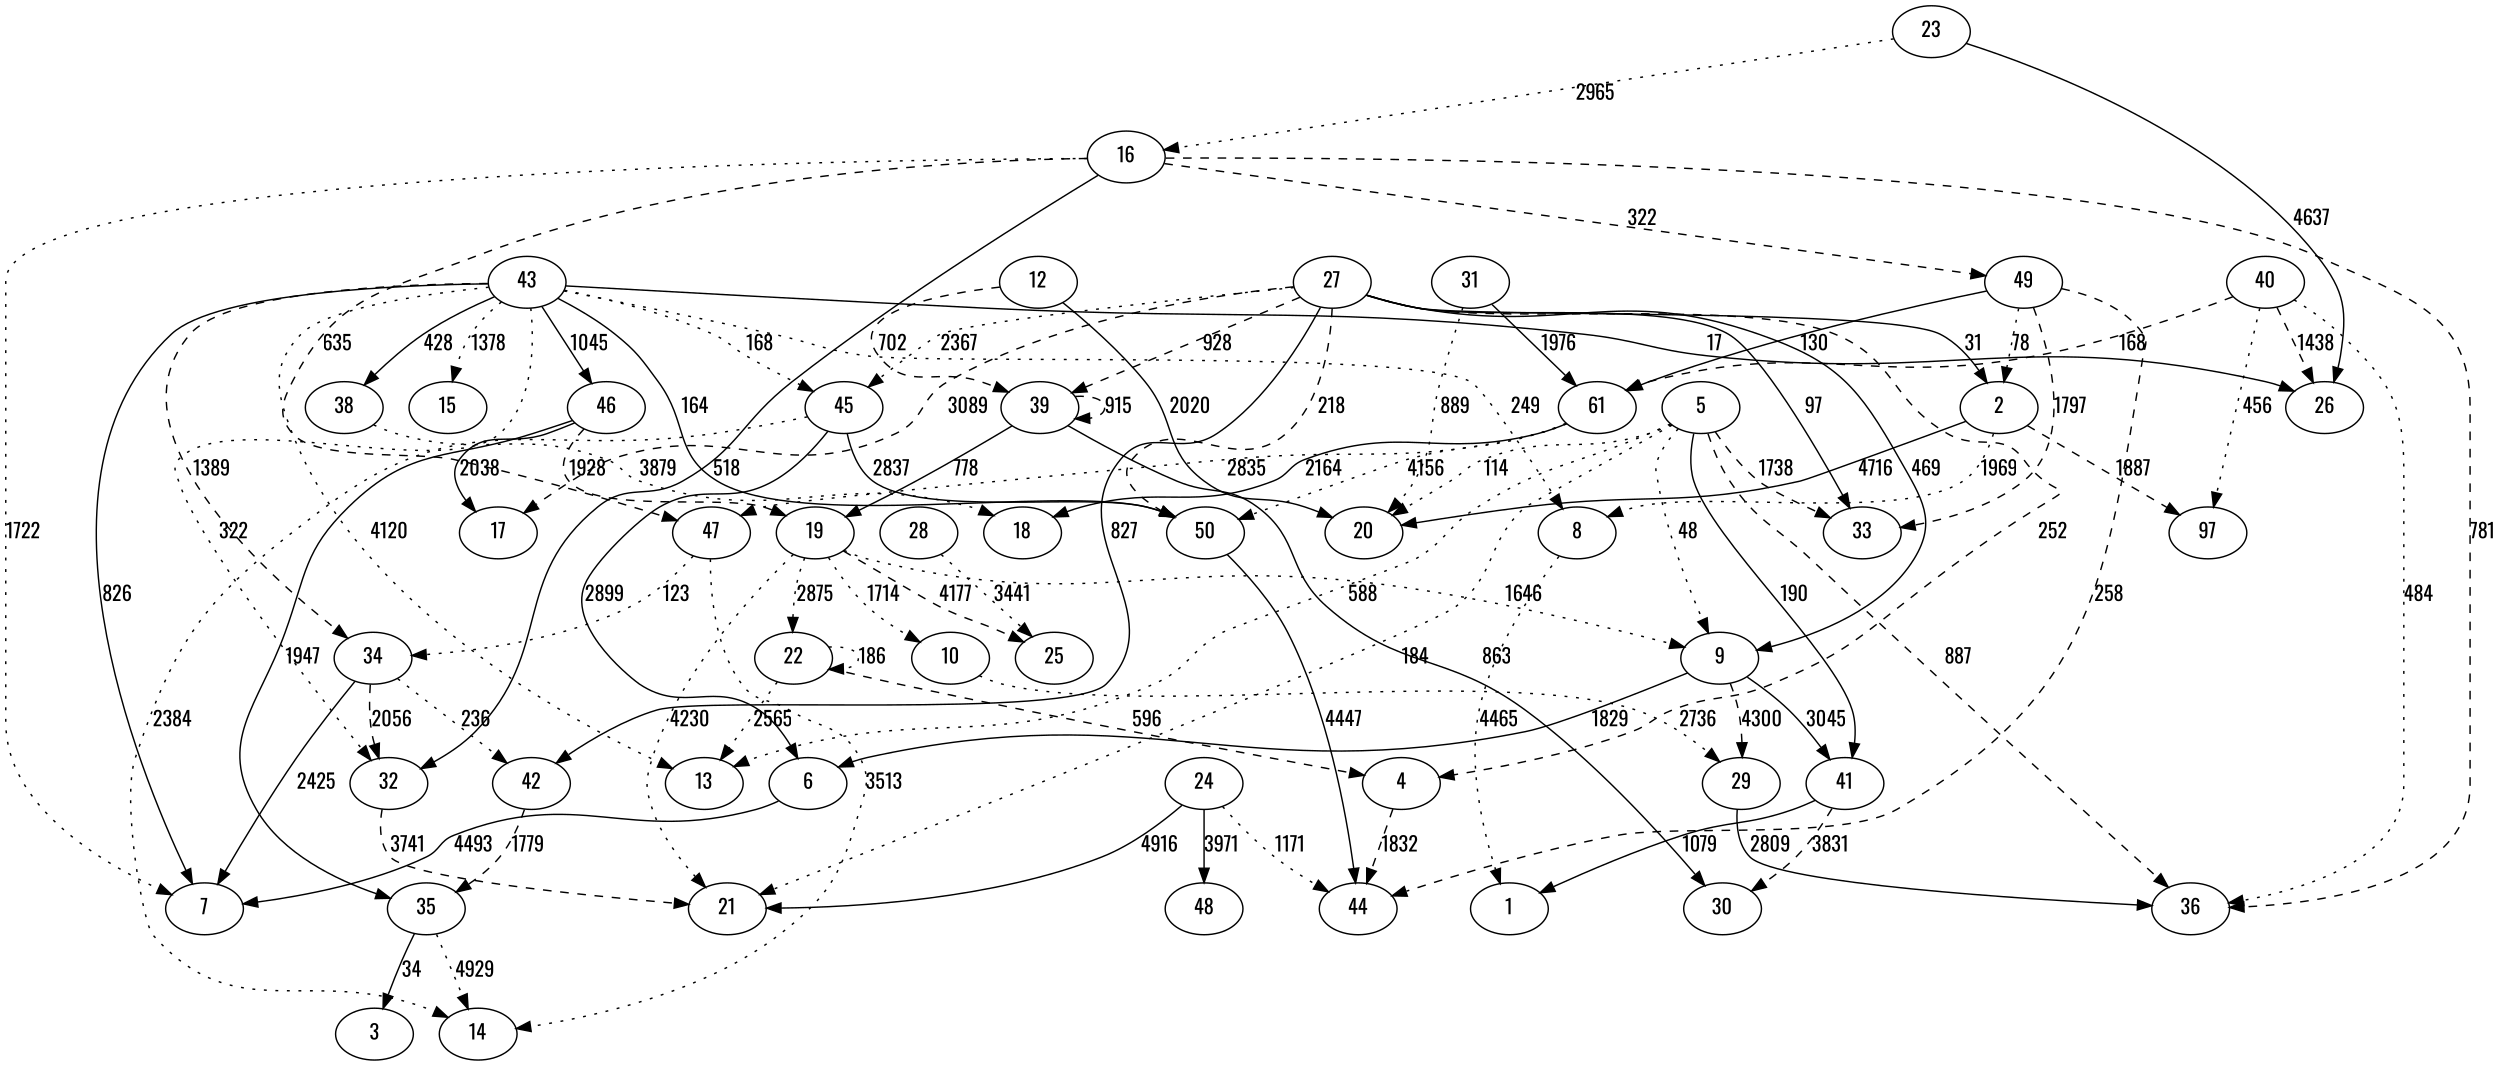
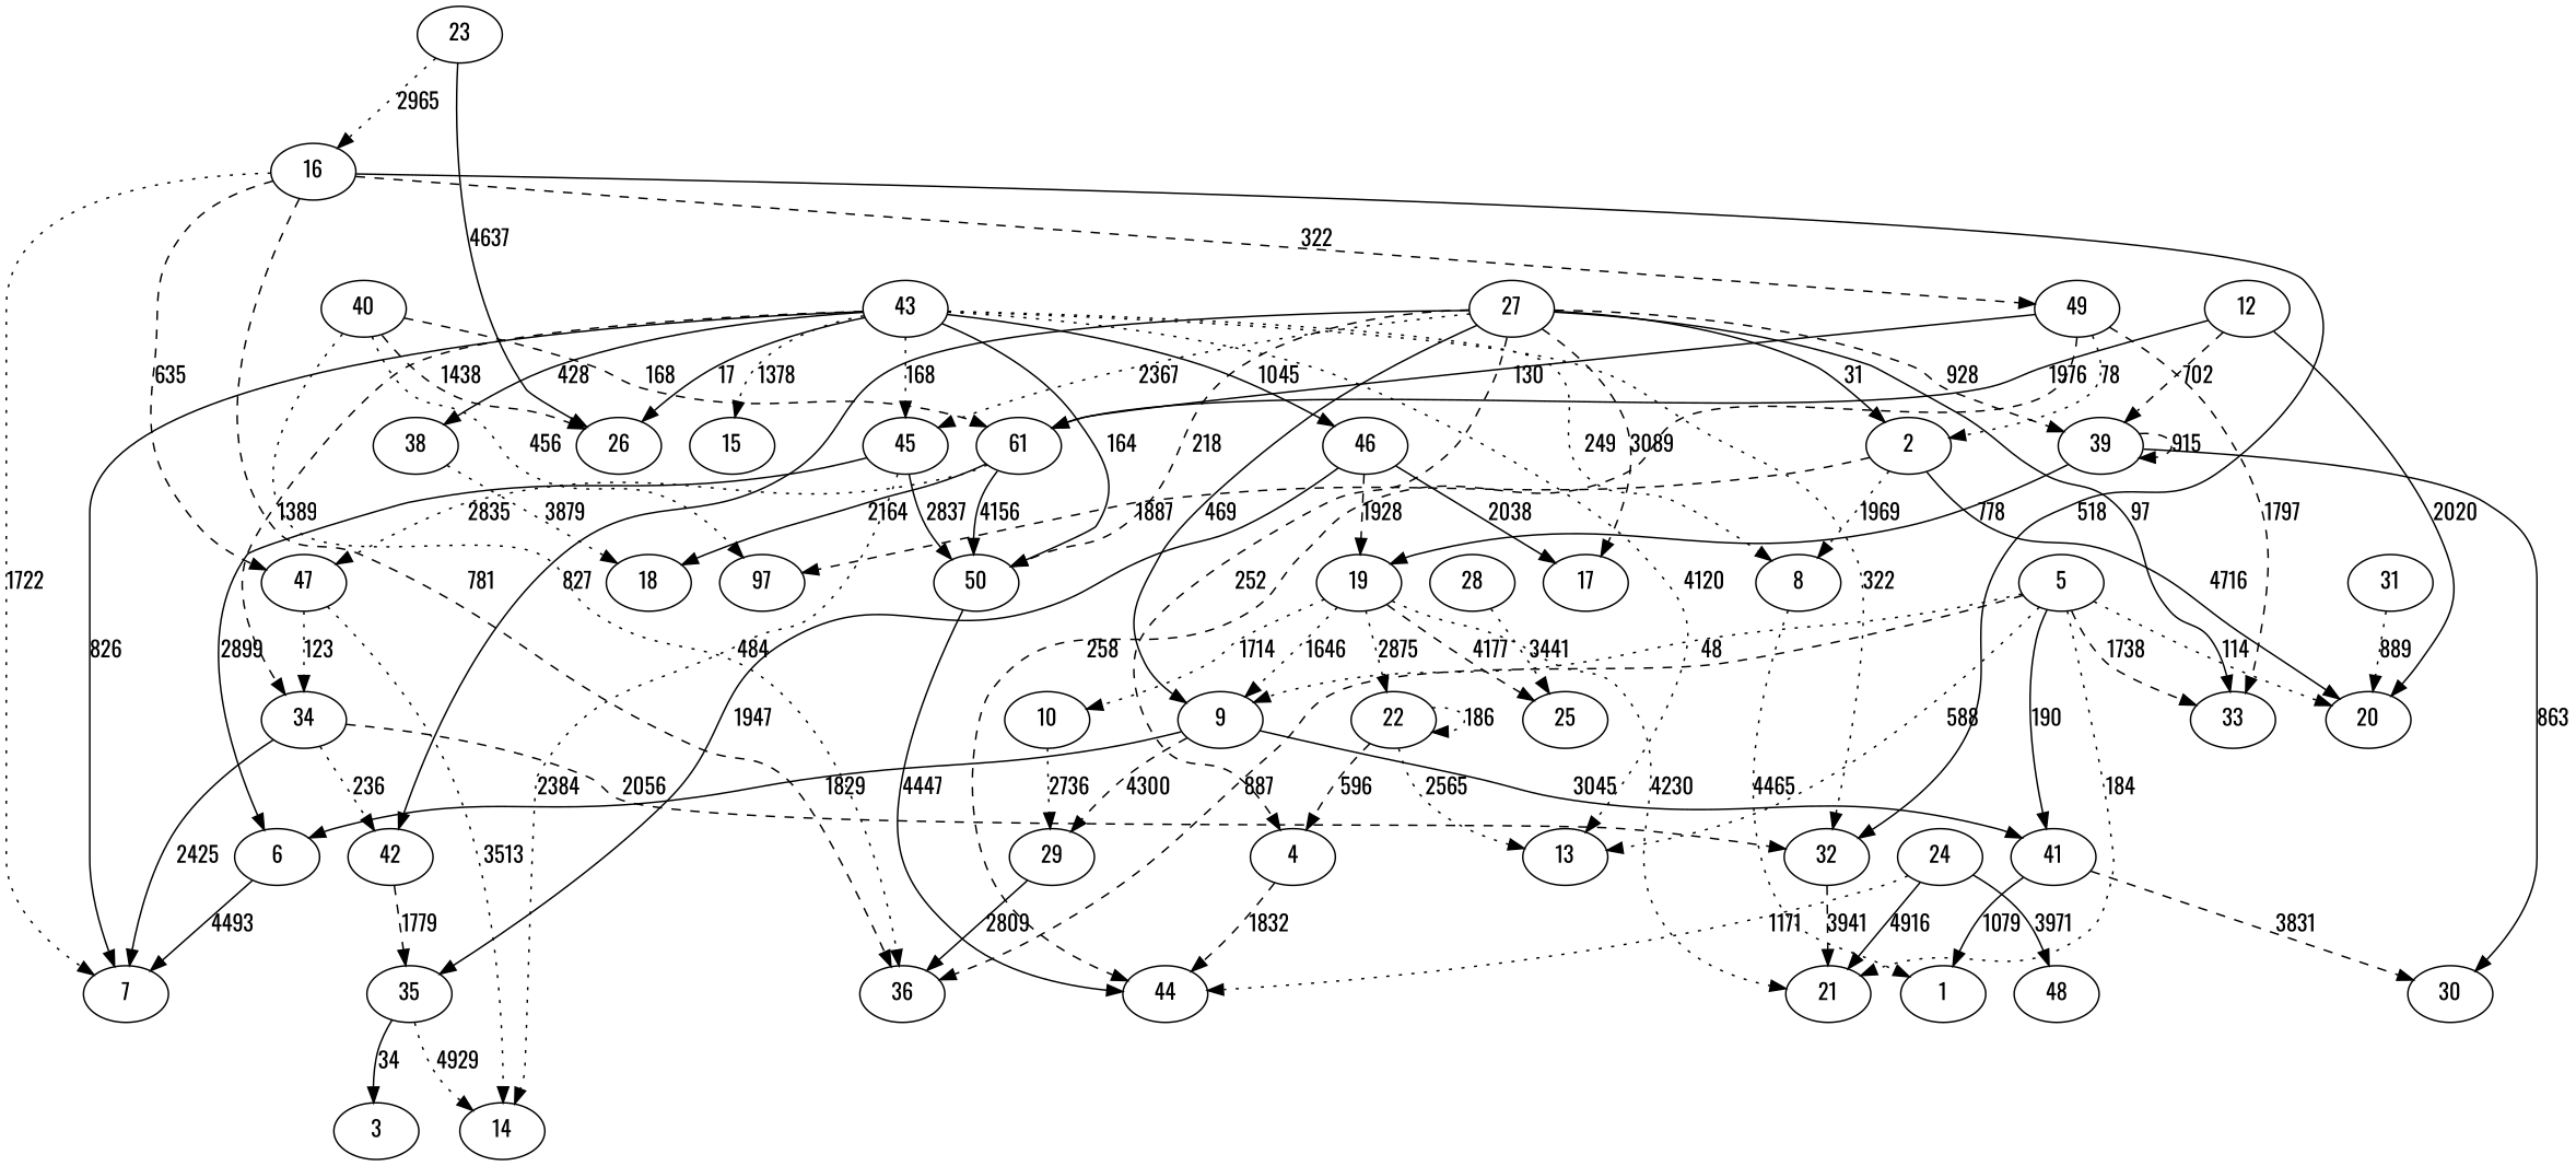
  strict digraph {
    fontname=Oswald
    node [fontname=Oswald]
    edge [fontname=Oswald style=dotted]
    46
    19
    17
    35
    21
    9
    22
    25
    10
    3
    14
    41
    6
    29
    4
    13
    1
    30
    7
    36
    44
    32
    42
    43
    15
    26
    38
    34
    45
    8
    50
    18
    28
    23
    16
    49
    47
    2
    33
    n40 [label=61]
    20
    n42 [label=97]
    27
    39
    40
    24
    48
    12
    31
    5
    46 -> 19 [label=1928 style=dashed]
    46 -> 17 [label=2038 style=solid]
    46 -> 35 [label=1947 style=solid]
    19 -> 21 [label=4230]
    19 -> 9 [label=1646]
    19 -> 22 [label=2875]
    19 -> 25 [label=4177 style=dashed]
    19 -> 10 [label=1714]
    35 -> 3 [label=34 style=solid]
    35 -> 14 [label=4929]
    9 -> 41 [label=3045 style=solid]
    9 -> 6 [label=1829 style=solid]
    9 -> 29 [label=4300 style=dashed]
    22 -> 22 [label=186]
    22 -> 4 [label=596 style=dashed]
    22 -> 13 [label=2565]
    10 -> 29 [label=2736]
    41 -> 1 [label=1079 style=solid]
    41 -> 30 [label=3831 style=dashed]
    6 -> 7 [label=4493 style=solid]
    29 -> 36 [label=2809 style=solid]
    4 -> 44 [label=1832 style=dashed]
-   32 -> 21 [label=3741 style=dashed]
+   32 -> 21 [label=3941 style=dashed]
    42 -> 35 [label=1779 style=dashed]
    43 -> 46 [label=1045 style=solid]
    43 -> 13 [label=4120]
    43 -> 7 [label=826 style=solid]
    43 -> 32 [label=322]
    43 -> 15 [label=1378]
    43 -> 26 [label=17 style=solid]
    43 -> 38 [label=428 style=solid]
    43 -> 34 [label=1389 style=dashed]
    43 -> 45 [label=168]
    43 -> 8 [label=249]
    43 -> 50 [label=164 style=solid]
    38 -> 18 [label=3879]
    34 -> 7 [label=2425 style=solid]
    34 -> 32 [label=2056 style=dashed]
    34 -> 42 [label=236]
    45 -> 14 [label=2384]
    45 -> 6 [label=2899 style=solid]
    45 -> 50 [label=2837 style=solid]
    8 -> 1 [label=4465]
    50 -> 44 [label=4447 style=solid]
    28 -> 25 [label=3441]
    23 -> 26 [label=4637 style=solid]
    23 -> 16 [label=2965]
    16 -> 7 [label=1722]
    16 -> 36 [label=781 style=dashed]
    16 -> 32 [label=518 style=solid]
    16 -> 49 [label=322 style=dashed]
    16 -> 47 [label=635 style=dashed]
    49 -> 44 [label=258 style=dashed]
    49 -> 2 [label=78]
    49 -> 33 [label=1797 style=dashed]
    49 -> n40 [label=130 style=solid]
    47 -> 14 [label=3513]
    47 -> 34 [label=123]
    2 -> 8 [label=1969]
    2 -> 20 [label=4716 style=solid]
    2 -> n42 [label=1887 style=dashed]
-   n40 -> 50 [label=4156]
+   n40 -> 50 [label=4156 style=solid]
    n40 -> 18 [label=2164 style=solid]
    n40 -> 47 [label=2835]
    27 -> 17 [label=3089 style=dashed]
    27 -> 9 [label=469 style=solid]
    27 -> 4 [label=252 style=dashed]
    27 -> 42 [label=827 style=solid]
    27 -> 45 [label=2367]
    27 -> 50 [label=218 style=dashed]
    27 -> 2 [label=31 style=solid]
    27 -> 33 [label=97 style=solid]
    27 -> 39 [label=928 style=dashed]
    39 -> 19 [label=778 style=solid]
    39 -> 30 [label=863 style=solid]
    39 -> 39 [label=915 style=dashed]
    40 -> 36 [label=484]
    40 -> 26 [label=1438 style=dashed]
    40 -> n40 [label=168 style=dashed]
    40 -> n42 [label=456]
    24 -> 21 [label=4916 style=solid]
    24 -> 44 [label=1171]
    24 -> 48 [label=3971 style=solid]
-   31 -> n40 [label=1976 style=solid]
+   12 -> n40 [label=1976 style=solid]
    12 -> 20 [label=2020 style=solid]
    12 -> 39 [label=702 style=dashed]
    31 -> 20 [label=889]
    5 -> 21 [label=184]
    5 -> 9 [label=48]
    5 -> 41 [label=190 style=solid]
    5 -> 13 [label=588]
    5 -> 36 [label=887 style=dashed]
    5 -> 33 [label=1738 style=dashed]
    5 -> 20 [label=114]
  }
